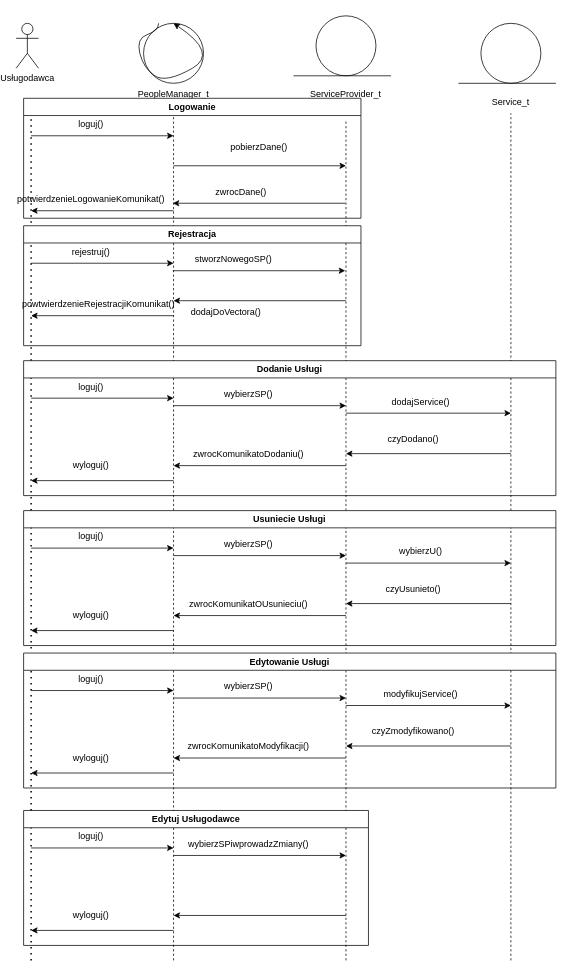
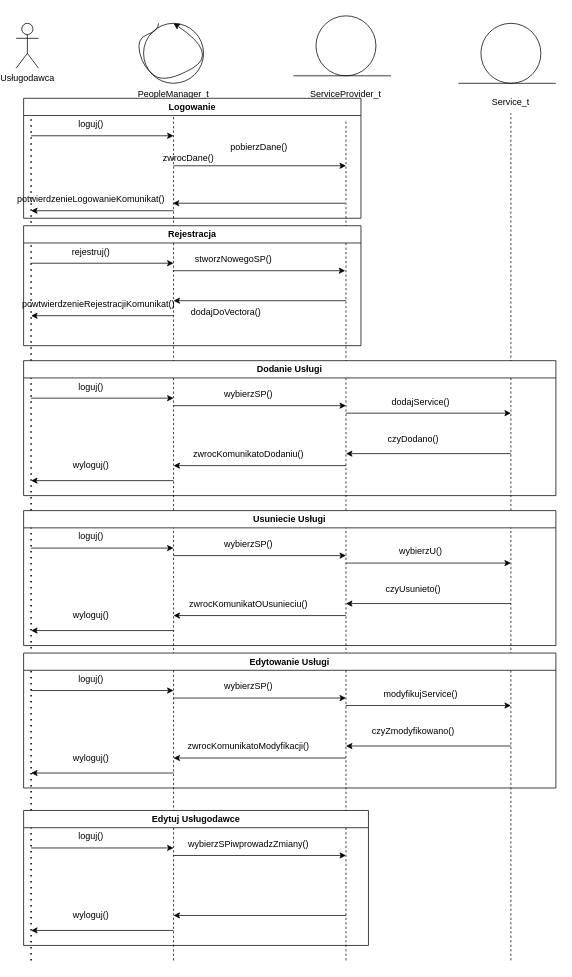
  <mxCell id="0" />
  <mxCell id="1" parent="0" />
  <mxCell id="2" value="Usługodawca" style="shape=umlActor;verticalLabelPosition=bottom;verticalAlign=top;html=1;outlineConnect=0;" vertex="1" parent="1"><mxGeometry x="20" y="30" width="30" height="60" as="geometry" /></mxCell>
  <mxCell id="3" value="" style="ellipse;whiteSpace=wrap;html=1;aspect=fixed;" vertex="1" parent="1"><mxGeometry x="190" y="30" width="80" height="80" as="geometry" /></mxCell>
  <mxCell id="4" value="" style="ellipse;whiteSpace=wrap;html=1;aspect=fixed;" vertex="1" parent="1"><mxGeometry x="640" y="30" width="80" height="80" as="geometry" /></mxCell>
  <mxCell id="5" value="" style="endArrow=none;html=1;rounded=0;" edge="1" parent="1"><mxGeometry width="50" height="50" relative="1" as="geometry"><mxPoint x="610" y="110" as="sourcePoint" /><mxPoint x="740" y="110" as="targetPoint" /><Array as="points"><mxPoint x="680" y="110" /></Array></mxGeometry></mxCell>
  <mxCell id="6" value="" style="curved=1;endArrow=classic;html=1;rounded=0;entryX=0.5;entryY=0;entryDx=0;entryDy=0;exitX=0.25;exitY=0;exitDx=0;exitDy=0;exitPerimeter=0;" edge="1" parent="1" source="3" target="3"><mxGeometry width="50" height="50" relative="1" as="geometry"><mxPoint x="200" y="210" as="sourcePoint" /><mxPoint x="250" y="160" as="targetPoint" /><Array as="points"><mxPoint x="210" y="40" /><mxPoint x="180" y="50" /><mxPoint x="190" y="90" /><mxPoint x="220" y="110" /><mxPoint x="290" y="70" /></Array></mxGeometry></mxCell>
  <mxCell id="7" value="PeopleManager_t" style="text;html=1;align=center;verticalAlign=middle;whiteSpace=wrap;rounded=0;" vertex="1" parent="1"><mxGeometry x="200" y="110" width="60" height="30" as="geometry" /></mxCell>
  <mxCell id="8" value="Service_t" style="text;html=1;align=center;verticalAlign=middle;whiteSpace=wrap;rounded=0;" vertex="1" parent="1"><mxGeometry x="650" y="120" width="60" height="30" as="geometry" /></mxCell>
  <mxCell id="9" value="" style="ellipse;whiteSpace=wrap;html=1;aspect=fixed;" vertex="1" parent="1"><mxGeometry x="420" width="80" height="80" as="geometry" y="20" /></mxCell>
  <mxCell id="10" value="" style="endArrow=none;html=1;rounded=0;" edge="1" parent="1"><mxGeometry width="50" height="50" relative="1" as="geometry"><mxPoint x="390" y="100" as="sourcePoint" /><mxPoint x="520" y="100" as="targetPoint" /><Array as="points"><mxPoint x="460" y="100" /></Array></mxGeometry></mxCell>
  <mxCell id="11" value="ServiceProvider_t" style="text;html=1;align=center;verticalAlign=middle;whiteSpace=wrap;rounded=0;" vertex="1" parent="1"><mxGeometry x="430" y="110" width="60" height="30" as="geometry" /></mxCell>
  <mxCell id="12" value="" style="endArrow=none;dashed=1;html=1;dashPattern=1 3;strokeWidth=2;rounded=0;" edge="1" parent="1"><mxGeometry width="50" height="50" relative="1" as="geometry"><mxPoint x="40" y="1280" as="sourcePoint" /><mxPoint x="40" y="130" as="targetPoint" /><Array as="points"><mxPoint x="40" y="220" /></Array></mxGeometry></mxCell>
  <mxCell id="13" value="" style="endArrow=none;dashed=1;html=1;rounded=0;" edge="1" parent="1"><mxGeometry width="50" height="50" relative="1" as="geometry"><mxPoint x="230" y="1280" as="sourcePoint" /><mxPoint x="230" y="150" as="targetPoint" /></mxGeometry></mxCell>
  <mxCell id="14" value="" style="endArrow=none;dashed=1;html=1;rounded=0;" edge="1" parent="1"><mxGeometry width="50" height="50" relative="1" as="geometry"><mxPoint x="460" y="1280" as="sourcePoint" /><mxPoint x="460" y="160" as="targetPoint" /></mxGeometry></mxCell>
  <mxCell id="15" value="" style="endArrow=none;dashed=1;html=1;rounded=0;" edge="1" parent="1"><mxGeometry width="50" height="50" relative="1" as="geometry"><mxPoint x="680" y="1280" as="sourcePoint" /><mxPoint x="680" y="150" as="targetPoint" /></mxGeometry></mxCell>
  <mxCell id="16" value="" style="endArrow=classic;html=1;rounded=0;" edge="1" parent="1"><mxGeometry width="50" height="50" relative="1" as="geometry"><mxPoint x="40" y="180" as="sourcePoint" /><mxPoint x="230" y="180" as="targetPoint" /></mxGeometry></mxCell>
  <mxCell id="17" value="loguj()" style="text;html=1;align=center;verticalAlign=middle;whiteSpace=wrap;rounded=0;" vertex="1" parent="1"><mxGeometry x="90" y="150" width="60" height="30" as="geometry" /></mxCell>
  <mxCell id="18" value="" style="endArrow=classic;html=1;rounded=0;" edge="1" parent="1"><mxGeometry width="50" height="50" relative="1" as="geometry"><mxPoint x="230" y="220" as="sourcePoint" /><mxPoint x="460" y="220" as="targetPoint" /></mxGeometry></mxCell>
  <mxCell id="19" value="pobierzDane()" style="text;html=1;align=center;verticalAlign=middle;whiteSpace=wrap;rounded=0;" vertex="1" parent="1"><mxGeometry x="314" y="180" width="60" height="30" as="geometry" /></mxCell>
  <mxCell id="20" value="" style="endArrow=classic;html=1;rounded=0;" edge="1" parent="1"><mxGeometry width="50" height="50" relative="1" as="geometry"><mxPoint x="459" y="270" as="sourcePoint" /><mxPoint x="229" y="270" as="targetPoint" /></mxGeometry></mxCell>
- <mxCell id="21" value="zwrocDane()" style="text;html=1;align=center;verticalAlign=middle;whiteSpace=wrap;rounded=0;" vertex="1" parent="1"><mxGeometry x="290" y="240" width="60" height="30" as="geometry" /></mxCell>
+ <mxCell id="21" value="zwrocDane()" style="text;html=1;align=center;verticalAlign=middle;whiteSpace=wrap;rounded=0;" vertex="1" parent="1"><mxGeometry x="220" y="195" width="60" height="30" as="geometry" /></mxCell>
  <mxCell id="22" value="" style="endArrow=classic;html=1;rounded=0;" edge="1" parent="1"><mxGeometry width="50" height="50" relative="1" as="geometry"><mxPoint x="230" y="280" as="sourcePoint" /><mxPoint x="40" y="280" as="targetPoint" /></mxGeometry></mxCell>
  <mxCell id="23" value="potwierdzenieLogowanieKomunikat()" style="text;html=1;align=center;verticalAlign=middle;whiteSpace=wrap;rounded=0;" vertex="1" parent="1"><mxGeometry x="90" y="250" width="60" height="30" as="geometry" /></mxCell>
  <mxCell id="24" value="Logowanie" style="swimlane;whiteSpace=wrap;html=1;" vertex="1" parent="1"><mxGeometry x="30" y="130" width="450" height="160" as="geometry" /></mxCell>
  <mxCell id="25" value="" style="endArrow=classic;html=1;rounded=0;" edge="1" parent="1"><mxGeometry width="50" height="50" relative="1" as="geometry"><mxPoint x="40" y="350" as="sourcePoint" /><mxPoint x="230" y="350" as="targetPoint" /></mxGeometry></mxCell>
  <mxCell id="26" value="Rejestracja" style="swimlane;whiteSpace=wrap;html=1;" vertex="1" parent="1"><mxGeometry x="30" y="300" width="450" height="160" as="geometry" /></mxCell>
  <mxCell id="27" value="rejestruj()" style="text;html=1;align=center;verticalAlign=middle;whiteSpace=wrap;rounded=0;" vertex="1" parent="26"><mxGeometry x="60" y="20" width="60" height="30" as="geometry" /></mxCell>
  <mxCell id="28" value="" style="endArrow=classic;html=1;rounded=0;" edge="1" parent="26"><mxGeometry width="50" height="50" relative="1" as="geometry"><mxPoint x="199" y="60" as="sourcePoint" /><mxPoint x="429" y="60" as="targetPoint" /></mxGeometry></mxCell>
  <mxCell id="29" value="stworzNowegoSP()" style="text;html=1;align=center;verticalAlign=middle;whiteSpace=wrap;rounded=0;" vertex="1" parent="26"><mxGeometry x="250" y="30" width="60" height="30" as="geometry" /></mxCell>
  <mxCell id="30" value="" style="endArrow=classic;html=1;rounded=0;" edge="1" parent="26"><mxGeometry width="50" height="50" relative="1" as="geometry"><mxPoint x="430" y="100" as="sourcePoint" /><mxPoint x="200" y="100" as="targetPoint" /></mxGeometry></mxCell>
  <mxCell id="31" value="dodajDoVectora()" style="text;html=1;align=center;verticalAlign=middle;whiteSpace=wrap;rounded=0;" vertex="1" parent="26"><mxGeometry x="240" y="100" width="60" height="30" as="geometry" /></mxCell>
  <mxCell id="32" value="" style="endArrow=classic;html=1;rounded=0;" edge="1" parent="26"><mxGeometry width="50" height="50" relative="1" as="geometry"><mxPoint x="200" y="120" as="sourcePoint" /><mxPoint x="10" y="120" as="targetPoint" /></mxGeometry></mxCell>
  <mxCell id="33" value="powtwierdzenieRejestracjiKomunikat()" style="text;html=1;align=center;verticalAlign=middle;whiteSpace=wrap;rounded=0;" vertex="1" parent="26"><mxGeometry x="70" y="90" width="60" height="30" as="geometry" /></mxCell>
  <mxCell id="34" value="" style="endArrow=classic;html=1;rounded=0;" edge="1" parent="1"><mxGeometry width="50" height="50" relative="1" as="geometry"><mxPoint x="40" y="530" as="sourcePoint" /><mxPoint x="230" y="530" as="targetPoint" /></mxGeometry></mxCell>
  <mxCell id="35" value="Dodanie Usługi" style="swimlane;whiteSpace=wrap;html=1;" vertex="1" parent="1"><mxGeometry x="30" y="480" width="710" height="180" as="geometry" /></mxCell>
  <mxCell id="36" value="loguj()" style="text;html=1;align=center;verticalAlign=middle;whiteSpace=wrap;rounded=0;" vertex="1" parent="35"><mxGeometry x="60" y="20" width="60" height="30" as="geometry" /></mxCell>
  <mxCell id="37" value="" style="endArrow=classic;html=1;rounded=0;" edge="1" parent="35"><mxGeometry width="50" height="50" relative="1" as="geometry"><mxPoint x="200" y="60" as="sourcePoint" /><mxPoint x="430" y="60" as="targetPoint" /></mxGeometry></mxCell>
  <mxCell id="38" value="wybierzSP()" style="text;html=1;align=center;verticalAlign=middle;whiteSpace=wrap;rounded=0;" vertex="1" parent="35"><mxGeometry x="270" y="30" width="60" height="30" as="geometry" /></mxCell>
  <mxCell id="39" value="" style="endArrow=classic;html=1;rounded=0;" edge="1" parent="35"><mxGeometry width="50" height="50" relative="1" as="geometry"><mxPoint x="430" y="70" as="sourcePoint" /><mxPoint x="650" y="70" as="targetPoint" /></mxGeometry></mxCell>
  <mxCell id="40" value="dodajService()" style="text;html=1;align=center;verticalAlign=middle;whiteSpace=wrap;rounded=0;" vertex="1" parent="35"><mxGeometry x="500" y="40" width="60" height="30" as="geometry" /></mxCell>
  <mxCell id="41" value="" style="endArrow=classic;html=1;rounded=0;" edge="1" parent="35"><mxGeometry width="50" height="50" relative="1" as="geometry"><mxPoint x="650" y="124" as="sourcePoint" /><mxPoint x="430" y="124" as="targetPoint" /></mxGeometry></mxCell>
  <mxCell id="42" value="czyDodano()" style="text;html=1;align=center;verticalAlign=middle;whiteSpace=wrap;rounded=0;" vertex="1" parent="35"><mxGeometry x="490" y="90" width="60" height="30" as="geometry" /></mxCell>
  <mxCell id="43" value="" style="endArrow=classic;html=1;rounded=0;" edge="1" parent="35"><mxGeometry width="50" height="50" relative="1" as="geometry"><mxPoint x="430" y="140" as="sourcePoint" /><mxPoint x="200" y="140" as="targetPoint" /></mxGeometry></mxCell>
  <mxCell id="44" value="zwrocKomunikatoDodaniu()" style="text;html=1;align=center;verticalAlign=middle;whiteSpace=wrap;rounded=0;" vertex="1" parent="35"><mxGeometry x="270" y="110" width="60" height="30" as="geometry" /></mxCell>
  <mxCell id="45" value="" style="endArrow=classic;html=1;rounded=0;" edge="1" parent="35"><mxGeometry width="50" height="50" relative="1" as="geometry"><mxPoint x="200" y="160" as="sourcePoint" /><mxPoint x="10" y="160" as="targetPoint" /></mxGeometry></mxCell>
  <mxCell id="46" value="wyloguj()" style="text;html=1;align=center;verticalAlign=middle;whiteSpace=wrap;rounded=0;" vertex="1" parent="35"><mxGeometry x="60" y="125" width="60" height="30" as="geometry" /></mxCell>
  <mxCell id="47" value="" style="endArrow=classic;html=1;rounded=0;" edge="1" parent="1"><mxGeometry width="50" height="50" relative="1" as="geometry"><mxPoint x="40" y="730" as="sourcePoint" /><mxPoint x="230" y="730" as="targetPoint" /></mxGeometry></mxCell>
  <mxCell id="48" value="Usuniecie Usługi" style="swimlane;whiteSpace=wrap;html=1;" vertex="1" parent="1"><mxGeometry x="30" y="680" width="710" height="180" as="geometry" /></mxCell>
  <mxCell id="49" value="loguj()" style="text;html=1;align=center;verticalAlign=middle;whiteSpace=wrap;rounded=0;" vertex="1" parent="48"><mxGeometry x="60" y="20" width="60" height="30" as="geometry" /></mxCell>
  <mxCell id="50" value="" style="endArrow=classic;html=1;rounded=0;" edge="1" parent="48"><mxGeometry width="50" height="50" relative="1" as="geometry"><mxPoint x="200" y="60" as="sourcePoint" /><mxPoint x="430" y="60" as="targetPoint" /></mxGeometry></mxCell>
  <mxCell id="51" value="wybierzSP()" style="text;html=1;align=center;verticalAlign=middle;whiteSpace=wrap;rounded=0;" vertex="1" parent="48"><mxGeometry x="270" y="30" width="60" height="30" as="geometry" /></mxCell>
  <mxCell id="52" value="" style="endArrow=classic;html=1;rounded=0;" edge="1" parent="48"><mxGeometry width="50" height="50" relative="1" as="geometry"><mxPoint x="430" y="70" as="sourcePoint" /><mxPoint x="650" y="70" as="targetPoint" /></mxGeometry></mxCell>
  <mxCell id="53" value="wybierzU()" style="text;html=1;align=center;verticalAlign=middle;whiteSpace=wrap;rounded=0;" vertex="1" parent="48"><mxGeometry x="500" y="40" width="60" height="30" as="geometry" /></mxCell>
  <mxCell id="54" value="" style="endArrow=classic;html=1;rounded=0;" edge="1" parent="48"><mxGeometry width="50" height="50" relative="1" as="geometry"><mxPoint x="650" y="124" as="sourcePoint" /><mxPoint x="430" y="124" as="targetPoint" /></mxGeometry></mxCell>
  <mxCell id="55" value="czyUsunieto()" style="text;html=1;align=center;verticalAlign=middle;whiteSpace=wrap;rounded=0;" vertex="1" parent="48"><mxGeometry x="490" y="90" width="60" height="30" as="geometry" /></mxCell>
  <mxCell id="56" value="" style="endArrow=classic;html=1;rounded=0;" edge="1" parent="48"><mxGeometry width="50" height="50" relative="1" as="geometry"><mxPoint x="430" y="140" as="sourcePoint" /><mxPoint x="200" y="140" as="targetPoint" /></mxGeometry></mxCell>
  <mxCell id="57" value="zwrocKomunikatOUsunieciu()" style="text;html=1;align=center;verticalAlign=middle;whiteSpace=wrap;rounded=0;" vertex="1" parent="48"><mxGeometry x="270" y="110" width="60" height="30" as="geometry" /></mxCell>
  <mxCell id="58" value="" style="endArrow=classic;html=1;rounded=0;" edge="1" parent="48"><mxGeometry width="50" height="50" relative="1" as="geometry"><mxPoint x="200" y="160" as="sourcePoint" /><mxPoint x="10" y="160" as="targetPoint" /></mxGeometry></mxCell>
  <mxCell id="59" value="wyloguj()" style="text;html=1;align=center;verticalAlign=middle;whiteSpace=wrap;rounded=0;" vertex="1" parent="48"><mxGeometry x="60" y="125" width="60" height="30" as="geometry" /></mxCell>
  <mxCell id="60" value="" style="endArrow=classic;html=1;rounded=0;" edge="1" parent="1"><mxGeometry width="50" height="50" relative="1" as="geometry"><mxPoint x="40" y="920" as="sourcePoint" /><mxPoint x="230" y="920" as="targetPoint" /></mxGeometry></mxCell>
  <mxCell id="61" value="Edytowanie Usługi" style="swimlane;whiteSpace=wrap;html=1;" vertex="1" parent="1"><mxGeometry x="30" y="870" width="710" height="180" as="geometry" /></mxCell>
  <mxCell id="62" value="loguj()" style="text;html=1;align=center;verticalAlign=middle;whiteSpace=wrap;rounded=0;" vertex="1" parent="61"><mxGeometry x="60" y="20" width="60" height="30" as="geometry" /></mxCell>
  <mxCell id="63" value="" style="endArrow=classic;html=1;rounded=0;" edge="1" parent="61"><mxGeometry width="50" height="50" relative="1" as="geometry"><mxPoint x="200" y="60" as="sourcePoint" /><mxPoint x="430" y="60" as="targetPoint" /></mxGeometry></mxCell>
  <mxCell id="64" value="wybierzSP()" style="text;html=1;align=center;verticalAlign=middle;whiteSpace=wrap;rounded=0;" vertex="1" parent="61"><mxGeometry x="270" y="30" width="60" height="30" as="geometry" /></mxCell>
  <mxCell id="65" value="" style="endArrow=classic;html=1;rounded=0;" edge="1" parent="61"><mxGeometry width="50" height="50" relative="1" as="geometry"><mxPoint x="430" y="70" as="sourcePoint" /><mxPoint x="650" y="70" as="targetPoint" /></mxGeometry></mxCell>
  <mxCell id="66" value="modyfikujService()" style="text;html=1;align=center;verticalAlign=middle;whiteSpace=wrap;rounded=0;" vertex="1" parent="61"><mxGeometry x="500" y="40" width="60" height="30" as="geometry" /></mxCell>
  <mxCell id="67" value="" style="endArrow=classic;html=1;rounded=0;" edge="1" parent="61"><mxGeometry width="50" height="50" relative="1" as="geometry"><mxPoint x="650" y="124" as="sourcePoint" /><mxPoint x="430" y="124" as="targetPoint" /></mxGeometry></mxCell>
  <mxCell id="68" value="czyZmodyfikowano()" style="text;html=1;align=center;verticalAlign=middle;whiteSpace=wrap;rounded=0;" vertex="1" parent="61"><mxGeometry x="490" y="90" width="60" height="30" as="geometry" /></mxCell>
  <mxCell id="69" value="" style="endArrow=classic;html=1;rounded=0;" edge="1" parent="61"><mxGeometry width="50" height="50" relative="1" as="geometry"><mxPoint x="430" y="140" as="sourcePoint" /><mxPoint x="200" y="140" as="targetPoint" /></mxGeometry></mxCell>
  <mxCell id="70" value="zwrocKomunikatoModyfikacji()" style="text;html=1;align=center;verticalAlign=middle;whiteSpace=wrap;rounded=0;" vertex="1" parent="61"><mxGeometry x="270" y="110" width="60" height="30" as="geometry" /></mxCell>
  <mxCell id="71" value="" style="endArrow=classic;html=1;rounded=0;" edge="1" parent="61"><mxGeometry width="50" height="50" relative="1" as="geometry"><mxPoint x="200" y="160" as="sourcePoint" /><mxPoint x="10" y="160" as="targetPoint" /></mxGeometry></mxCell>
  <mxCell id="72" value="wyloguj()" style="text;html=1;align=center;verticalAlign=middle;whiteSpace=wrap;rounded=0;" vertex="1" parent="61"><mxGeometry x="60" y="125" width="60" height="30" as="geometry" /></mxCell>
  <mxCell id="73" value="" style="endArrow=classic;html=1;rounded=0;" edge="1" parent="1"><mxGeometry width="50" height="50" relative="1" as="geometry"><mxPoint x="40" y="1130" as="sourcePoint" /><mxPoint x="230" y="1130" as="targetPoint" /></mxGeometry></mxCell>
  <mxCell id="74" value="Edytuj Usługodawce" style="swimlane;whiteSpace=wrap;html=1;" vertex="1" parent="1"><mxGeometry x="30" y="1080" width="460" height="180" as="geometry" /></mxCell>
  <mxCell id="75" value="loguj()" style="text;html=1;align=center;verticalAlign=middle;whiteSpace=wrap;rounded=0;" vertex="1" parent="74"><mxGeometry x="60" y="20" width="60" height="30" as="geometry" /></mxCell>
  <mxCell id="76" value="" style="endArrow=classic;html=1;rounded=0;" edge="1" parent="74"><mxGeometry width="50" height="50" relative="1" as="geometry"><mxPoint x="200" y="60" as="sourcePoint" /><mxPoint x="430" y="60" as="targetPoint" /></mxGeometry></mxCell>
  <mxCell id="77" value="wybierzSPiwprowadzZmiany()" style="text;html=1;align=center;verticalAlign=middle;whiteSpace=wrap;rounded=0;" vertex="1" parent="74"><mxGeometry x="270" y="30" width="60" height="30" as="geometry" /></mxCell>
  <mxCell id="78" value="" style="endArrow=classic;html=1;rounded=0;" edge="1" parent="74"><mxGeometry width="50" height="50" relative="1" as="geometry"><mxPoint x="430" y="140" as="sourcePoint" /><mxPoint x="200" y="140" as="targetPoint" /></mxGeometry></mxCell>
  <mxCell id="79" value="" style="endArrow=classic;html=1;rounded=0;" edge="1" parent="74"><mxGeometry width="50" height="50" relative="1" as="geometry"><mxPoint x="200" y="160" as="sourcePoint" /><mxPoint x="10" y="160" as="targetPoint" /></mxGeometry></mxCell>
  <mxCell id="80" value="wyloguj()" style="text;html=1;align=center;verticalAlign=middle;whiteSpace=wrap;rounded=0;" vertex="1" parent="74"><mxGeometry x="60" y="125" width="60" height="30" as="geometry" /></mxCell>
